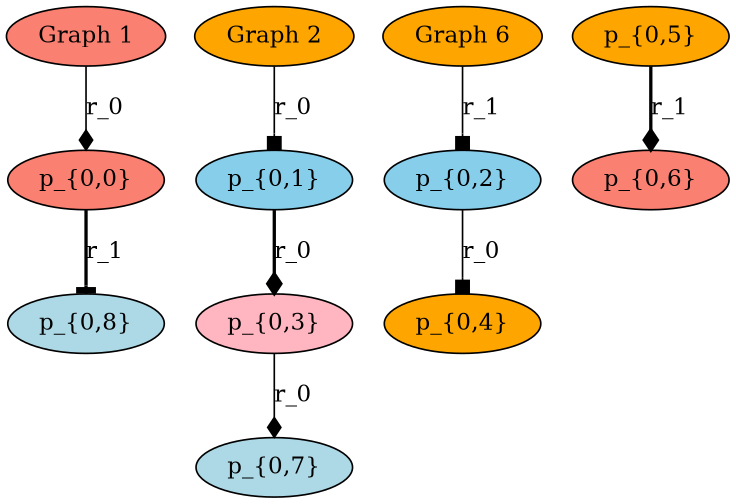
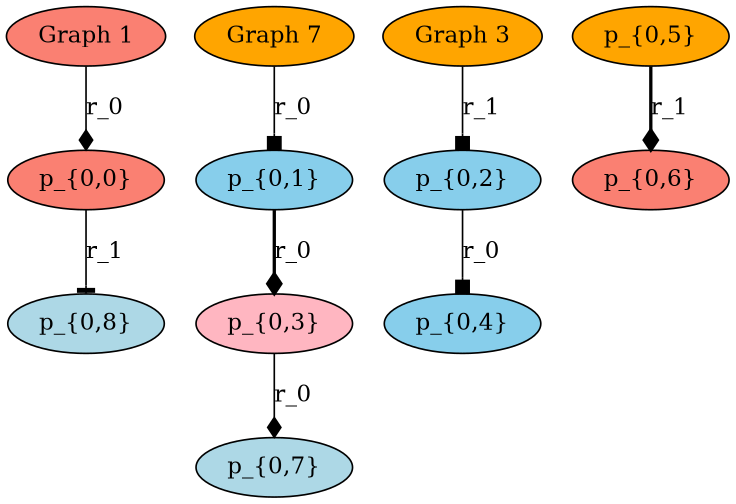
  digraph {
    node [fillcolor=salmon style=filled]
    edge [arrowhead=diamond style=solid]
    n1 [label="Graph 1"]
    n2 [label="p_{0,0}"]
    n3 [fillcolor=lightblue label="p_{0,8}"]
-   n4 [fillcolor=orange label="Graph 2"]
+   n4 [fillcolor=orange label="Graph 7"]
    n5 [fillcolor=skyblue label="p_{0,1}"]
    n6 [fillcolor=lightpink label="p_{0,3}"]
-   n7 [fillcolor=orange label="Graph 6"]
+   n7 [fillcolor=orange label="Graph 3"]
    n8 [fillcolor=skyblue label="p_{0,2}"]
-   n9 [fillcolor=orange label="p_{0,4}"]
+   n9 [fillcolor=skyblue label="p_{0,4}"]
    n10 [fillcolor=lightblue label="p_{0,7}"]
    n11 [fillcolor=orange label="p_{0,5}"]
    n12 [label="p_{0,6}"]
    n1 -> n2 [label=r_0]
-   n2 -> n3 [arrowhead=tee label=r_1 style=bold]
+   n2 -> n3 [arrowhead=tee label=r_1]
    n4 -> n5 [arrowhead=box label=r_0]
    n5 -> n6 [label=r_0 style=bold]
    n6 -> n10 [label=r_0]
    n7 -> n8 [arrowhead=box label=r_1]
    n8 -> n9 [arrowhead=box label=r_0]
    n11 -> n12 [label=r_1 style=bold]
  }
